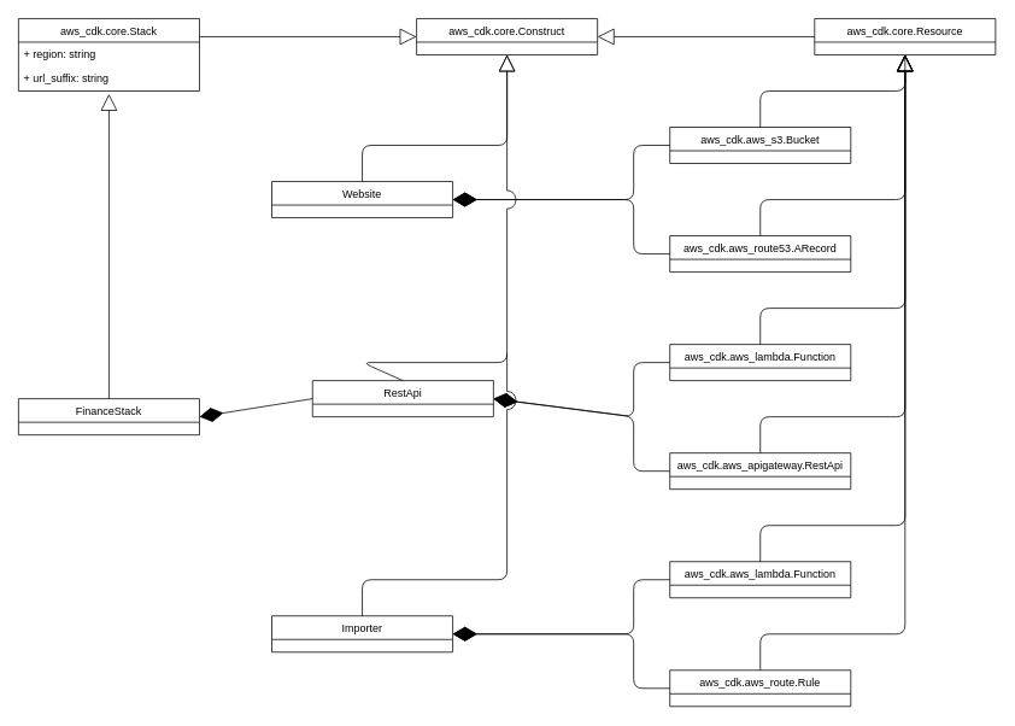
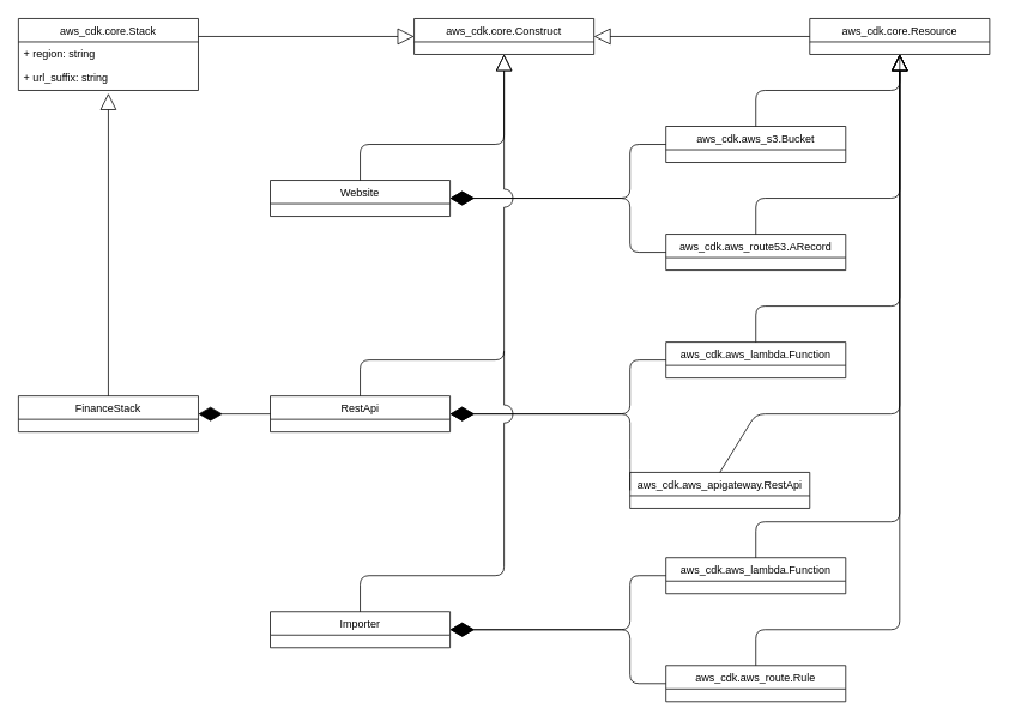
  <mxCell id="0" />
  <mxCell id="1" parent="0" />
  <mxCell id="2" value="" style="endArrow=block;endSize=16;endFill=0;html=1;entryX=0.5;entryY=1.115;entryDx=0;entryDy=0;entryPerimeter=0;exitX=0.5;exitY=0;exitDx=0;exitDy=0;" parent="1" source="31" target="24" edge="1"><mxGeometry width="160" relative="1" as="geometry"><mxPoint x="1542" y="250" as="sourcePoint" /><mxPoint x="1702" y="250" as="targetPoint" /></mxGeometry></mxCell>
  <mxCell id="3" value="" style="endArrow=diamondThin;endFill=1;endSize=24;html=1;entryX=1;entryY=0.5;entryDx=0;entryDy=0;exitX=0;exitY=0.5;exitDx=0;exitDy=0;" parent="1" source="30" target="31" edge="1"><mxGeometry width="160" relative="1" as="geometry"><mxPoint x="1462" y="310" as="sourcePoint" /><mxPoint x="1562" y="250" as="targetPoint" /><Array as="points" /></mxGeometry></mxCell>
  <mxCell id="4" value="" style="endArrow=block;endSize=16;endFill=0;html=1;exitX=1;exitY=0.25;exitDx=0;exitDy=0;entryX=0;entryY=0.5;entryDx=0;entryDy=0;" parent="1" source="22" target="21" edge="1"><mxGeometry width="160" relative="1" as="geometry"><mxPoint x="1662" y="90" as="sourcePoint" /><mxPoint x="1822" y="90" as="targetPoint" /></mxGeometry></mxCell>
  <mxCell id="5" value="" style="endArrow=block;endSize=16;endFill=0;html=1;entryX=1;entryY=0.5;entryDx=0;entryDy=0;exitX=0;exitY=0.5;exitDx=0;exitDy=0;" parent="1" source="20" target="21" edge="1"><mxGeometry y="-10" width="160" relative="1" as="geometry"><mxPoint x="1912" y="150" as="sourcePoint" /><mxPoint x="2072" y="150" as="targetPoint" /><mxPoint as="offset" /></mxGeometry></mxCell>
  <mxCell id="6" value="" style="endArrow=diamondThin;endFill=1;endSize=24;html=1;entryX=1;entryY=0.5;entryDx=0;entryDy=0;exitX=0;exitY=0.5;exitDx=0;exitDy=0;" parent="1" source="26" target="28" edge="1"><mxGeometry width="160" relative="1" as="geometry"><mxPoint x="1190" y="420" as="sourcePoint" /><mxPoint x="1350" y="420" as="targetPoint" /><Array as="points"><mxPoint x="700" y="160" /><mxPoint x="700" y="220" /></Array></mxGeometry></mxCell>
  <mxCell id="7" value="" style="endArrow=diamondThin;endFill=1;endSize=24;html=1;entryX=1;entryY=0.5;entryDx=0;entryDy=0;exitX=0;exitY=0.5;exitDx=0;exitDy=0;" parent="1" source="32" target="34" edge="1"><mxGeometry width="160" relative="1" as="geometry"><mxPoint x="1190" y="420" as="sourcePoint" /><mxPoint x="1350" y="420" as="targetPoint" /><Array as="points"><mxPoint x="700" y="640" /><mxPoint x="700" y="700" /></Array></mxGeometry></mxCell>
  <mxCell id="8" value="" style="endArrow=diamondThin;endFill=1;endSize=24;html=1;entryX=1;entryY=0.5;entryDx=0;entryDy=0;exitX=0;exitY=0.5;exitDx=0;exitDy=0;" parent="1" source="25" target="30" edge="1"><mxGeometry width="160" relative="1" as="geometry"><mxPoint x="1190" y="420" as="sourcePoint" /><mxPoint x="1350" y="420" as="targetPoint" /><Array as="points"><mxPoint x="700" y="520" /><mxPoint x="700" y="460" /></Array></mxGeometry></mxCell>
  <mxCell id="9" value="" style="endArrow=diamondThin;endFill=1;endSize=24;html=1;entryX=1;entryY=0.5;entryDx=0;entryDy=0;exitX=0;exitY=0.5;exitDx=0;exitDy=0;jumpStyle=none;jumpSize=5;" parent="1" source="29" target="30" edge="1"><mxGeometry width="160" relative="1" as="geometry"><mxPoint x="1290" y="430" as="sourcePoint" /><mxPoint x="1450" y="430" as="targetPoint" /><Array as="points"><mxPoint x="700" y="400" /><mxPoint x="700" y="460" /></Array></mxGeometry></mxCell>
  <mxCell id="10" value="" style="endArrow=open;endSize=16;endFill=0;html=1;exitX=0.5;exitY=0;exitDx=0;exitDy=0;entryX=0.5;entryY=1;entryDx=0;entryDy=0;" parent="1" source="26" target="20" edge="1"><mxGeometry width="160" relative="1" as="geometry"><mxPoint x="2018" y="620" as="sourcePoint" /><mxPoint x="1938" y="640" as="targetPoint" /><Array as="points"><mxPoint x="840" y="100" /><mxPoint x="1000" y="100" /></Array></mxGeometry></mxCell>
  <mxCell id="11" value="" style="endArrow=block;endSize=16;endFill=0;html=1;exitX=0.5;exitY=0;exitDx=0;exitDy=0;entryX=0.5;entryY=1;entryDx=0;entryDy=0;" parent="1" source="27" target="20" edge="1"><mxGeometry width="160" relative="1" as="geometry"><mxPoint x="1948" y="730" as="sourcePoint" /><mxPoint x="2058" y="680" as="targetPoint" /><Array as="points"><mxPoint x="840" y="220" /><mxPoint x="1000" y="220" /></Array></mxGeometry></mxCell>
  <mxCell id="12" value="" style="endArrow=block;endSize=16;endFill=0;html=1;exitX=0.5;exitY=0;exitDx=0;exitDy=0;entryX=0.5;entryY=1;entryDx=0;entryDy=0;" parent="1" source="29" target="20" edge="1"><mxGeometry width="160" relative="1" as="geometry"><mxPoint x="1948" y="780" as="sourcePoint" /><mxPoint x="1978" y="680" as="targetPoint" /><Array as="points"><mxPoint x="840" y="340" /><mxPoint x="1000" y="340" /></Array></mxGeometry></mxCell>
  <mxCell id="13" value="" style="endArrow=block;endSize=16;endFill=0;html=1;exitX=0.5;exitY=0;exitDx=0;exitDy=0;entryX=0.5;entryY=1;entryDx=0;entryDy=0;" parent="1" source="25" target="20" edge="1"><mxGeometry width="160" relative="1" as="geometry"><mxPoint x="1968" y="750" as="sourcePoint" /><mxPoint x="1868" y="670" as="targetPoint" /><Array as="points"><mxPoint x="840" y="460" /><mxPoint x="1000" y="460" /></Array></mxGeometry></mxCell>
  <mxCell id="14" value="" style="endArrow=block;endSize=16;endFill=0;html=1;entryX=0.5;entryY=1;entryDx=0;entryDy=0;exitX=0.5;exitY=0;exitDx=0;exitDy=0;" parent="1" source="33" target="20" edge="1"><mxGeometry width="160" relative="1" as="geometry"><mxPoint x="1978" y="760" as="sourcePoint" /><mxPoint x="2138" y="760" as="targetPoint" /><Array as="points"><mxPoint x="840" y="700" /><mxPoint x="1000" y="700" /></Array></mxGeometry></mxCell>
  <mxCell id="15" value="" style="endArrow=block;endSize=16;endFill=0;html=1;entryX=0.5;entryY=1;entryDx=0;entryDy=0;exitX=0.5;exitY=0;exitDx=0;exitDy=0;" parent="1" source="32" target="20" edge="1"><mxGeometry width="160" relative="1" as="geometry"><mxPoint x="1988" y="770" as="sourcePoint" /><mxPoint x="2148" y="770" as="targetPoint" /><Array as="points"><mxPoint x="840" y="580" /><mxPoint x="1000" y="580" /></Array></mxGeometry></mxCell>
  <mxCell id="16" value="" style="endArrow=block;endSize=16;endFill=0;html=1;exitX=0.5;exitY=0;exitDx=0;exitDy=0;entryX=0.5;entryY=1;entryDx=0;entryDy=0;" parent="1" source="28" target="21" edge="1"><mxGeometry width="160" relative="1" as="geometry"><mxPoint x="1620" y="280" as="sourcePoint" /><mxPoint x="2100" y="100" as="targetPoint" /><Array as="points"><mxPoint x="400" y="160" /><mxPoint x="560" y="160" /></Array></mxGeometry></mxCell>
  <mxCell id="17" value="" style="endArrow=block;endSize=16;endFill=0;html=1;exitX=0.5;exitY=0;exitDx=0;exitDy=0;entryX=0.5;entryY=1;entryDx=0;entryDy=0;jumpStyle=arc;jumpSize=20;" parent="1" source="30" target="21" edge="1"><mxGeometry width="160" relative="1" as="geometry"><mxPoint x="1930" y="340" as="sourcePoint" /><mxPoint x="2220" y="160" as="targetPoint" /><Array as="points"><mxPoint x="400" y="400" /><mxPoint x="560" y="400" /></Array></mxGeometry></mxCell>
  <mxCell id="18" value="" style="endArrow=diamondThin;endFill=1;endSize=24;html=1;entryX=1;entryY=0.5;entryDx=0;entryDy=0;exitX=0;exitY=0.5;exitDx=0;exitDy=0;" edge="1" parent="1" source="33" target="34"><mxGeometry width="160" relative="1" as="geometry"><mxPoint x="470" y="610" as="sourcePoint" /><mxPoint x="630" y="610" as="targetPoint" /><Array as="points"><mxPoint x="700" y="760" /><mxPoint x="700" y="700" /></Array></mxGeometry></mxCell>
  <mxCell id="19" value="" style="endArrow=diamondThin;endFill=1;endSize=24;html=1;entryX=1;entryY=0.5;entryDx=0;entryDy=0;exitX=0;exitY=0.5;exitDx=0;exitDy=0;" edge="1" parent="1" source="27" target="28"><mxGeometry width="160" relative="1" as="geometry"><mxPoint x="470" y="310" as="sourcePoint" /><mxPoint x="630" y="310" as="targetPoint" /><Array as="points"><mxPoint x="700" y="280" /><mxPoint x="700" y="220" /></Array></mxGeometry></mxCell>
  <mxCell id="20" value="aws_cdk.core.Resource" style="swimlane;fontStyle=0;childLayout=stackLayout;horizontal=1;startSize=26;fillColor=none;horizontalStack=0;resizeParent=1;resizeParentMax=0;resizeLast=0;collapsible=1;marginBottom=0;" parent="1" vertex="1"><mxGeometry x="900" y="20" width="200" height="40" as="geometry" /></mxCell>
  <mxCell id="21" value="aws_cdk.core.Construct" style="swimlane;fontStyle=0;childLayout=stackLayout;horizontal=1;startSize=26;fillColor=none;horizontalStack=0;resizeParent=1;resizeParentMax=0;resizeLast=0;collapsible=1;marginBottom=0;" parent="1" vertex="1"><mxGeometry x="460" y="20" width="200" height="40" as="geometry" /></mxCell>
  <mxCell id="22" value="aws_cdk.core.Stack" style="swimlane;fontStyle=0;childLayout=stackLayout;horizontal=1;startSize=26;fillColor=none;horizontalStack=0;resizeParent=1;resizeParentMax=0;resizeLast=0;collapsible=1;marginBottom=0;" parent="1" vertex="1"><mxGeometry x="20" y="20" width="200" height="80" as="geometry" /></mxCell>
  <mxCell id="23" value="+ region: string" style="text;strokeColor=none;fillColor=none;align=left;verticalAlign=top;spacingLeft=4;spacingRight=4;overflow=hidden;rotatable=0;points=[[0,0.5],[1,0.5]];portConstraint=eastwest;" parent="22" vertex="1"><mxGeometry y="26" width="200" height="26" as="geometry" /></mxCell>
  <mxCell id="24" value="+ url_suffix: string" style="text;strokeColor=none;fillColor=none;align=left;verticalAlign=top;spacingLeft=4;spacingRight=4;overflow=hidden;rotatable=0;points=[[0,0.5],[1,0.5]];portConstraint=eastwest;" parent="22" vertex="1"><mxGeometry y="52" width="200" height="28" as="geometry" /></mxCell>
- <mxCell id="25" value="aws_cdk.aws_apigateway.RestApi" style="swimlane;fontStyle=0;childLayout=stackLayout;horizontal=1;startSize=26;fillColor=none;horizontalStack=0;resizeParent=1;resizeParentMax=0;resizeLast=0;collapsible=1;marginBottom=0;" parent="1" vertex="1"><mxGeometry x="740" y="500" width="200" height="40" as="geometry"><mxRectangle x="760" y="480" width="220" height="26" as="alternateBounds" /></mxGeometry></mxCell>
+ <mxCell id="25" value="aws_cdk.aws_apigateway.RestApi" style="swimlane;fontStyle=0;childLayout=stackLayout;horizontal=1;startSize=26;fillColor=none;horizontalStack=0;resizeParent=1;resizeParentMax=0;resizeLast=0;collapsible=1;marginBottom=0;" parent="1" vertex="1"><mxGeometry x="700" y="525" width="200" height="40" as="geometry"><mxRectangle x="760" y="480" width="220" height="26" as="alternateBounds" /></mxGeometry></mxCell>
  <mxCell id="26" value="aws_cdk.aws_s3.Bucket" style="swimlane;fontStyle=0;childLayout=stackLayout;horizontal=1;startSize=26;fillColor=none;horizontalStack=0;resizeParent=1;resizeParentMax=0;resizeLast=0;collapsible=1;marginBottom=0;" parent="1" vertex="1"><mxGeometry x="740" y="140" width="200" height="40" as="geometry" /></mxCell>
  <mxCell id="27" value="aws_cdk.aws_route53.ARecord" style="swimlane;fontStyle=0;childLayout=stackLayout;horizontal=1;startSize=26;fillColor=none;horizontalStack=0;resizeParent=1;resizeParentMax=0;resizeLast=0;collapsible=1;marginBottom=0;" parent="1" vertex="1"><mxGeometry x="740" y="260" width="200" height="40" as="geometry" /></mxCell>
  <mxCell id="28" value="Website" style="swimlane;fontStyle=0;childLayout=stackLayout;horizontal=1;startSize=26;fillColor=none;horizontalStack=0;resizeParent=1;resizeParentMax=0;resizeLast=0;collapsible=1;marginBottom=0;" parent="1" vertex="1"><mxGeometry x="300" y="200" width="200" height="40" as="geometry" /></mxCell>
  <mxCell id="29" value="aws_cdk.aws_lambda.Function" style="swimlane;fontStyle=0;childLayout=stackLayout;horizontal=1;startSize=26;fillColor=none;horizontalStack=0;resizeParent=1;resizeParentMax=0;resizeLast=0;collapsible=1;marginBottom=0;" parent="1" vertex="1"><mxGeometry x="740" y="380" width="200" height="40" as="geometry" /></mxCell>
- <mxCell id="30" value="RestApi" style="swimlane;fontStyle=0;childLayout=stackLayout;horizontal=1;startSize=26;fillColor=none;horizontalStack=0;resizeParent=1;resizeParentMax=0;resizeLast=0;collapsible=1;marginBottom=0;" parent="1" vertex="1"><mxGeometry x="345" y="420" width="200" height="40" as="geometry" /></mxCell>
+ <mxCell id="30" value="RestApi" style="swimlane;fontStyle=0;childLayout=stackLayout;horizontal=1;startSize=26;fillColor=none;horizontalStack=0;resizeParent=1;resizeParentMax=0;resizeLast=0;collapsible=1;marginBottom=0;" parent="1" vertex="1"><mxGeometry x="300" y="440" width="200" height="40" as="geometry" /></mxCell>
  <mxCell id="31" value="FinanceStack" style="swimlane;fontStyle=0;childLayout=stackLayout;horizontal=1;startSize=26;fillColor=none;horizontalStack=0;resizeParent=1;resizeParentMax=0;resizeLast=0;collapsible=1;marginBottom=0;" parent="1" vertex="1"><mxGeometry x="20" y="440" width="200" height="40" as="geometry" /></mxCell>
  <mxCell id="32" value="aws_cdk.aws_lambda.Function" style="swimlane;fontStyle=0;childLayout=stackLayout;horizontal=1;startSize=26;fillColor=none;horizontalStack=0;resizeParent=1;resizeParentMax=0;resizeLast=0;collapsible=1;marginBottom=0;" parent="1" vertex="1"><mxGeometry x="740" y="620" width="200" height="40" as="geometry" /></mxCell>
  <mxCell id="33" value="aws_cdk.aws_route.Rule" style="swimlane;fontStyle=0;childLayout=stackLayout;horizontal=1;startSize=26;fillColor=none;horizontalStack=0;resizeParent=1;resizeParentMax=0;resizeLast=0;collapsible=1;marginBottom=0;" parent="1" vertex="1"><mxGeometry x="740" y="740" width="200" height="40" as="geometry" /></mxCell>
  <mxCell id="34" value="Importer" style="swimlane;fontStyle=0;childLayout=stackLayout;horizontal=1;startSize=26;fillColor=none;horizontalStack=0;resizeParent=1;resizeParentMax=0;resizeLast=0;collapsible=1;marginBottom=0;" parent="1" vertex="1"><mxGeometry x="300" y="680" width="200" height="40" as="geometry" /></mxCell>
  <mxCell id="35" value="" style="endArrow=none;html=1;jumpStyle=arc;exitX=0.5;exitY=0;exitDx=0;exitDy=0;jumpSize=20;" edge="1" parent="1" source="34"><mxGeometry width="50" height="50" relative="1" as="geometry"><mxPoint x="560" y="630" as="sourcePoint" /><mxPoint x="560" y="390" as="targetPoint" /><Array as="points"><mxPoint x="400" y="640" /><mxPoint x="560" y="640" /></Array></mxGeometry></mxCell>
